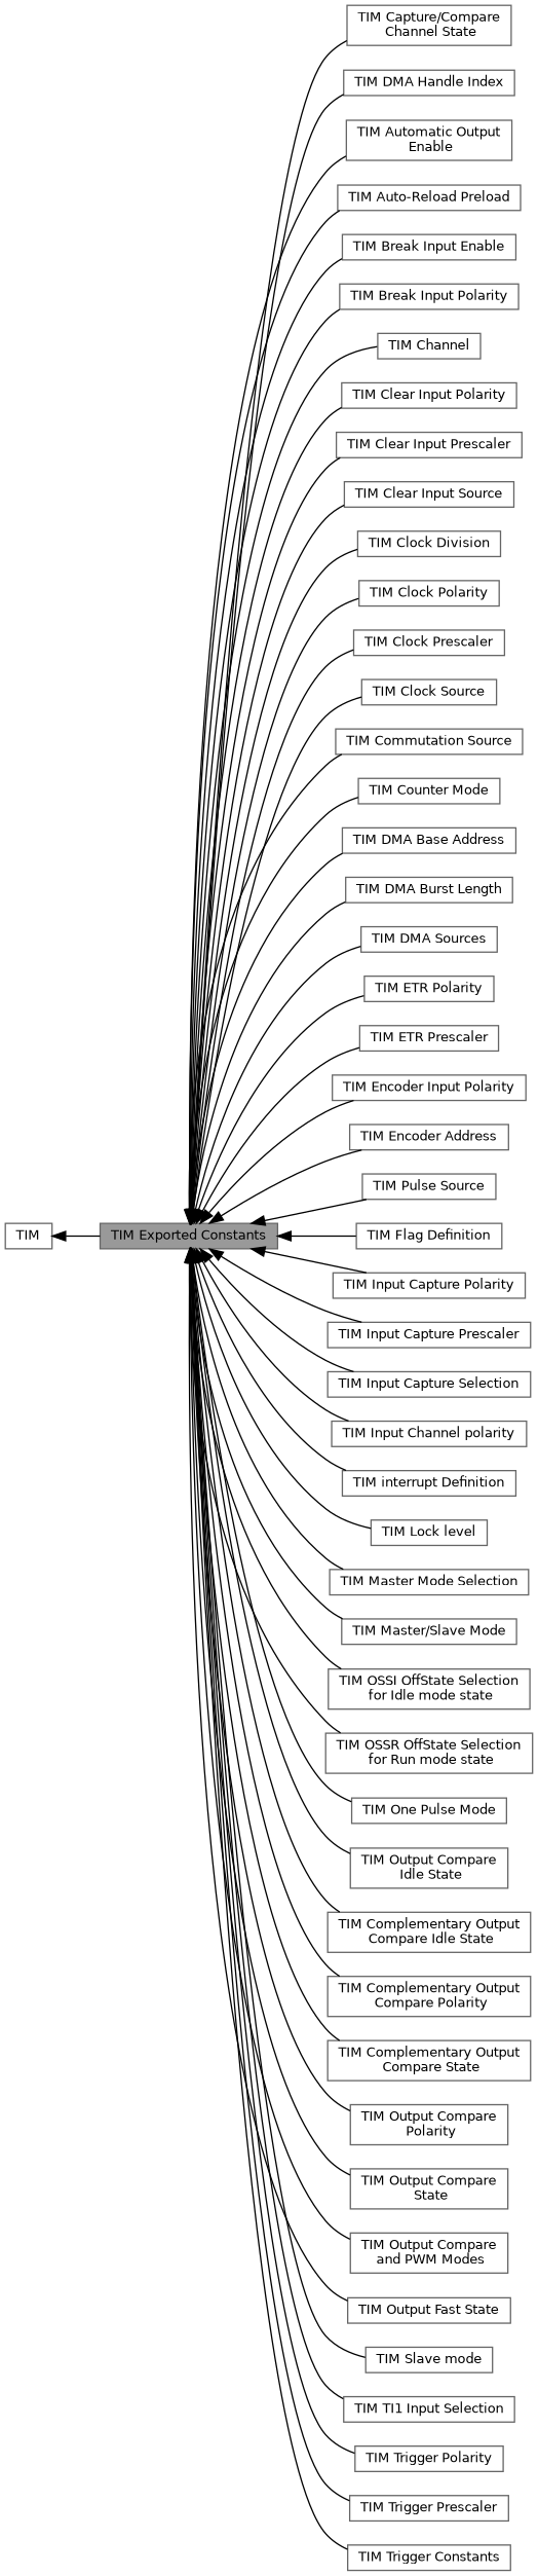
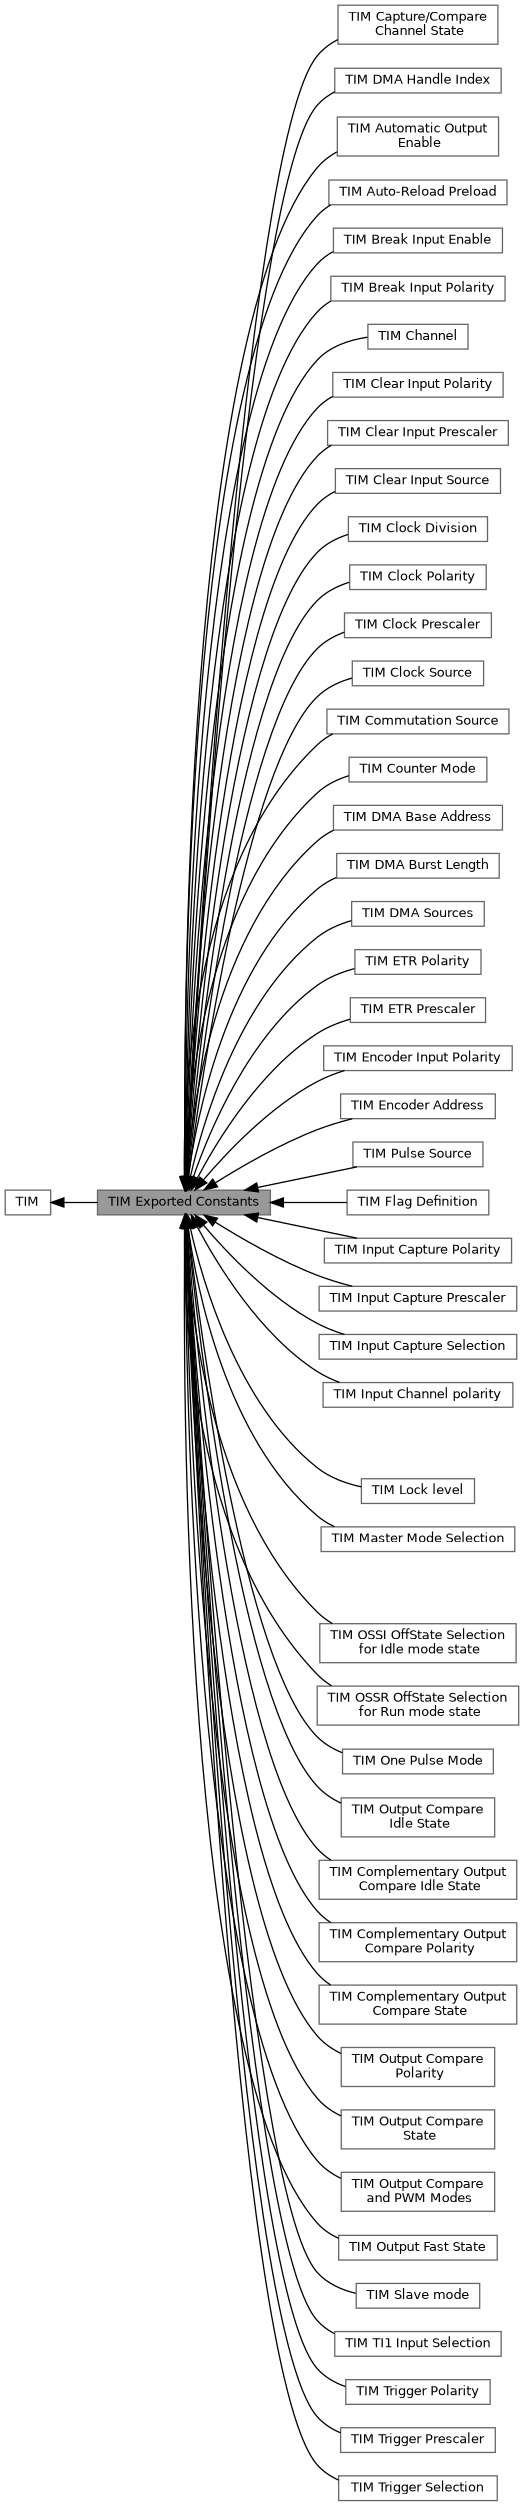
  digraph {
    rankdir=LR
    node [color=grey40 fillcolor=white fontname=Helvetica fontsize=10 shape=box style=filled]
    edge [dir=back fontname=Helvetica fontsize=10 labelfontname=Helvetica labelfontsize=10 shape=plaintext style=solid]
    n1 [height=0.2 label="TIM Capture/Compare\l Channel State" width=0.4]
    n2 [height=0.2 label="TIM DMA Handle Index" width=0.4]
    n3 [height=0.2 label=TIM width=0.4]
    n4 [color=gray40 fillcolor=grey60 fontcolor=black height=0.2 label="TIM Exported Constants" width=0.4]
    n5 [height=0.2 label="TIM Automatic Output\l Enable" width=0.4]
    n6 [height=0.2 label="TIM Auto-Reload Preload" width=0.4]
    n7 [height=0.2 label="TIM Break Input Enable" width=0.4]
    n8 [height=0.2 label="TIM Break Input Polarity" width=0.4]
    n9 [height=0.2 label="TIM Channel" width=0.4]
    n10 [height=0.2 label="TIM Clear Input Polarity" width=0.4]
    n11 [height=0.2 label="TIM Clear Input Prescaler" width=0.4]
    n12 [height=0.2 label="TIM Clear Input Source" width=0.4]
    n13 [height=0.2 label="TIM Clock Division" width=0.4]
    n14 [height=0.2 label="TIM Clock Polarity" width=0.4]
    n15 [height=0.2 label="TIM Clock Prescaler" width=0.4]
    n16 [height=0.2 label="TIM Clock Source" width=0.4]
    n17 [height=0.2 label="TIM Commutation Source" width=0.4]
    n18 [height=0.2 label="TIM Counter Mode" width=0.4]
    n19 [height=0.2 label="TIM DMA Base Address" width=0.4]
    n20 [height=0.2 label="TIM DMA Burst Length" width=0.4]
    n21 [height=0.2 label="TIM DMA Sources" width=0.4]
    n22 [height=0.2 label="TIM ETR Polarity" width=0.4]
    n23 [height=0.2 label="TIM ETR Prescaler" width=0.4]
    n24 [height=0.2 label="TIM Encoder Input Polarity" width=0.4]
    n25 [height=0.2 label="TIM Encoder Address" width=0.4]
    n26 [height=0.2 label="TIM Pulse Source" width=0.4]
    n27 [height=0.2 label="TIM Flag Definition" width=0.4]
    n28 [height=0.2 label="TIM Input Capture Polarity" width=0.4]
    n29 [height=0.2 label="TIM Input Capture Prescaler" width=0.4]
    n30 [height=0.2 label="TIM Input Capture Selection" width=0.4]
    n31 [height=0.2 label="TIM Input Channel polarity" width=0.4]
-   n32 [height=0.2 label="TIM interrupt Definition" width=0.4]
    n33 [height=0.2 label="TIM Lock level" width=0.4]
    n34 [height=0.2 label="TIM Master Mode Selection" width=0.4]
-   n35 [height=0.2 label="TIM Master/Slave Mode" width=0.4]
    n36 [height=0.2 label="TIM OSSI OffState Selection\l for Idle mode state" width=0.4]
    n37 [height=0.2 label="TIM OSSR OffState Selection\l for Run mode state" width=0.4]
    n38 [height=0.2 label="TIM One Pulse Mode" width=0.4]
    n39 [height=0.2 label="TIM Output Compare\l Idle State" width=0.4]
    n40 [height=0.2 label="TIM Complementary Output\l Compare Idle State" width=0.4]
    n41 [height=0.2 label="TIM Complementary Output\l Compare Polarity" width=0.4]
    n42 [height=0.2 label="TIM Complementary Output\l Compare State" width=0.4]
    n43 [height=0.2 label="TIM Output Compare\l Polarity" width=0.4]
    n44 [height=0.2 label="TIM Output Compare\l State" width=0.4]
    n45 [height=0.2 label="TIM Output Compare\l and PWM Modes" width=0.4]
    n46 [height=0.2 label="TIM Output Fast State" width=0.4]
    n47 [height=0.2 label="TIM Slave mode" width=0.4]
    n48 [height=0.2 label="TIM TI1 Input Selection" width=0.4]
    n49 [height=0.2 label="TIM Trigger Polarity" width=0.4]
    n50 [height=0.2 label="TIM Trigger Prescaler" width=0.4]
-   n51 [height=0.2 label="TIM Trigger Constants" width=0.4]
+   n51 [height=0.2 label="TIM Trigger Selection" width=0.4]
    n3 -> n4
    n4 -> n1
    n4 -> n2
    n4 -> n5
    n4 -> n6
    n4 -> n7
    n4 -> n8
    n4 -> n9
    n4 -> n10
    n4 -> n11
    n4 -> n12
    n4 -> n13
    n4 -> n14
    n4 -> n15
    n4 -> n16
    n4 -> n17
    n4 -> n18
    n4 -> n19
    n4 -> n20
    n4 -> n21
    n4 -> n22
    n4 -> n23
    n4 -> n24
    n4 -> n25
    n4 -> n26
    n4 -> n27
    n4 -> n28
    n4 -> n29
    n4 -> n30
    n4 -> n31
-   n4 -> n32
    n4 -> n33
    n4 -> n34
-   n4 -> n35
    n4 -> n36
    n4 -> n37
    n4 -> n38
    n4 -> n39
    n4 -> n40
    n4 -> n41
    n4 -> n42
    n4 -> n43
    n4 -> n44
    n4 -> n45
    n4 -> n46
    n4 -> n47
    n4 -> n48
    n4 -> n49
    n4 -> n50
    n4 -> n51
  }
